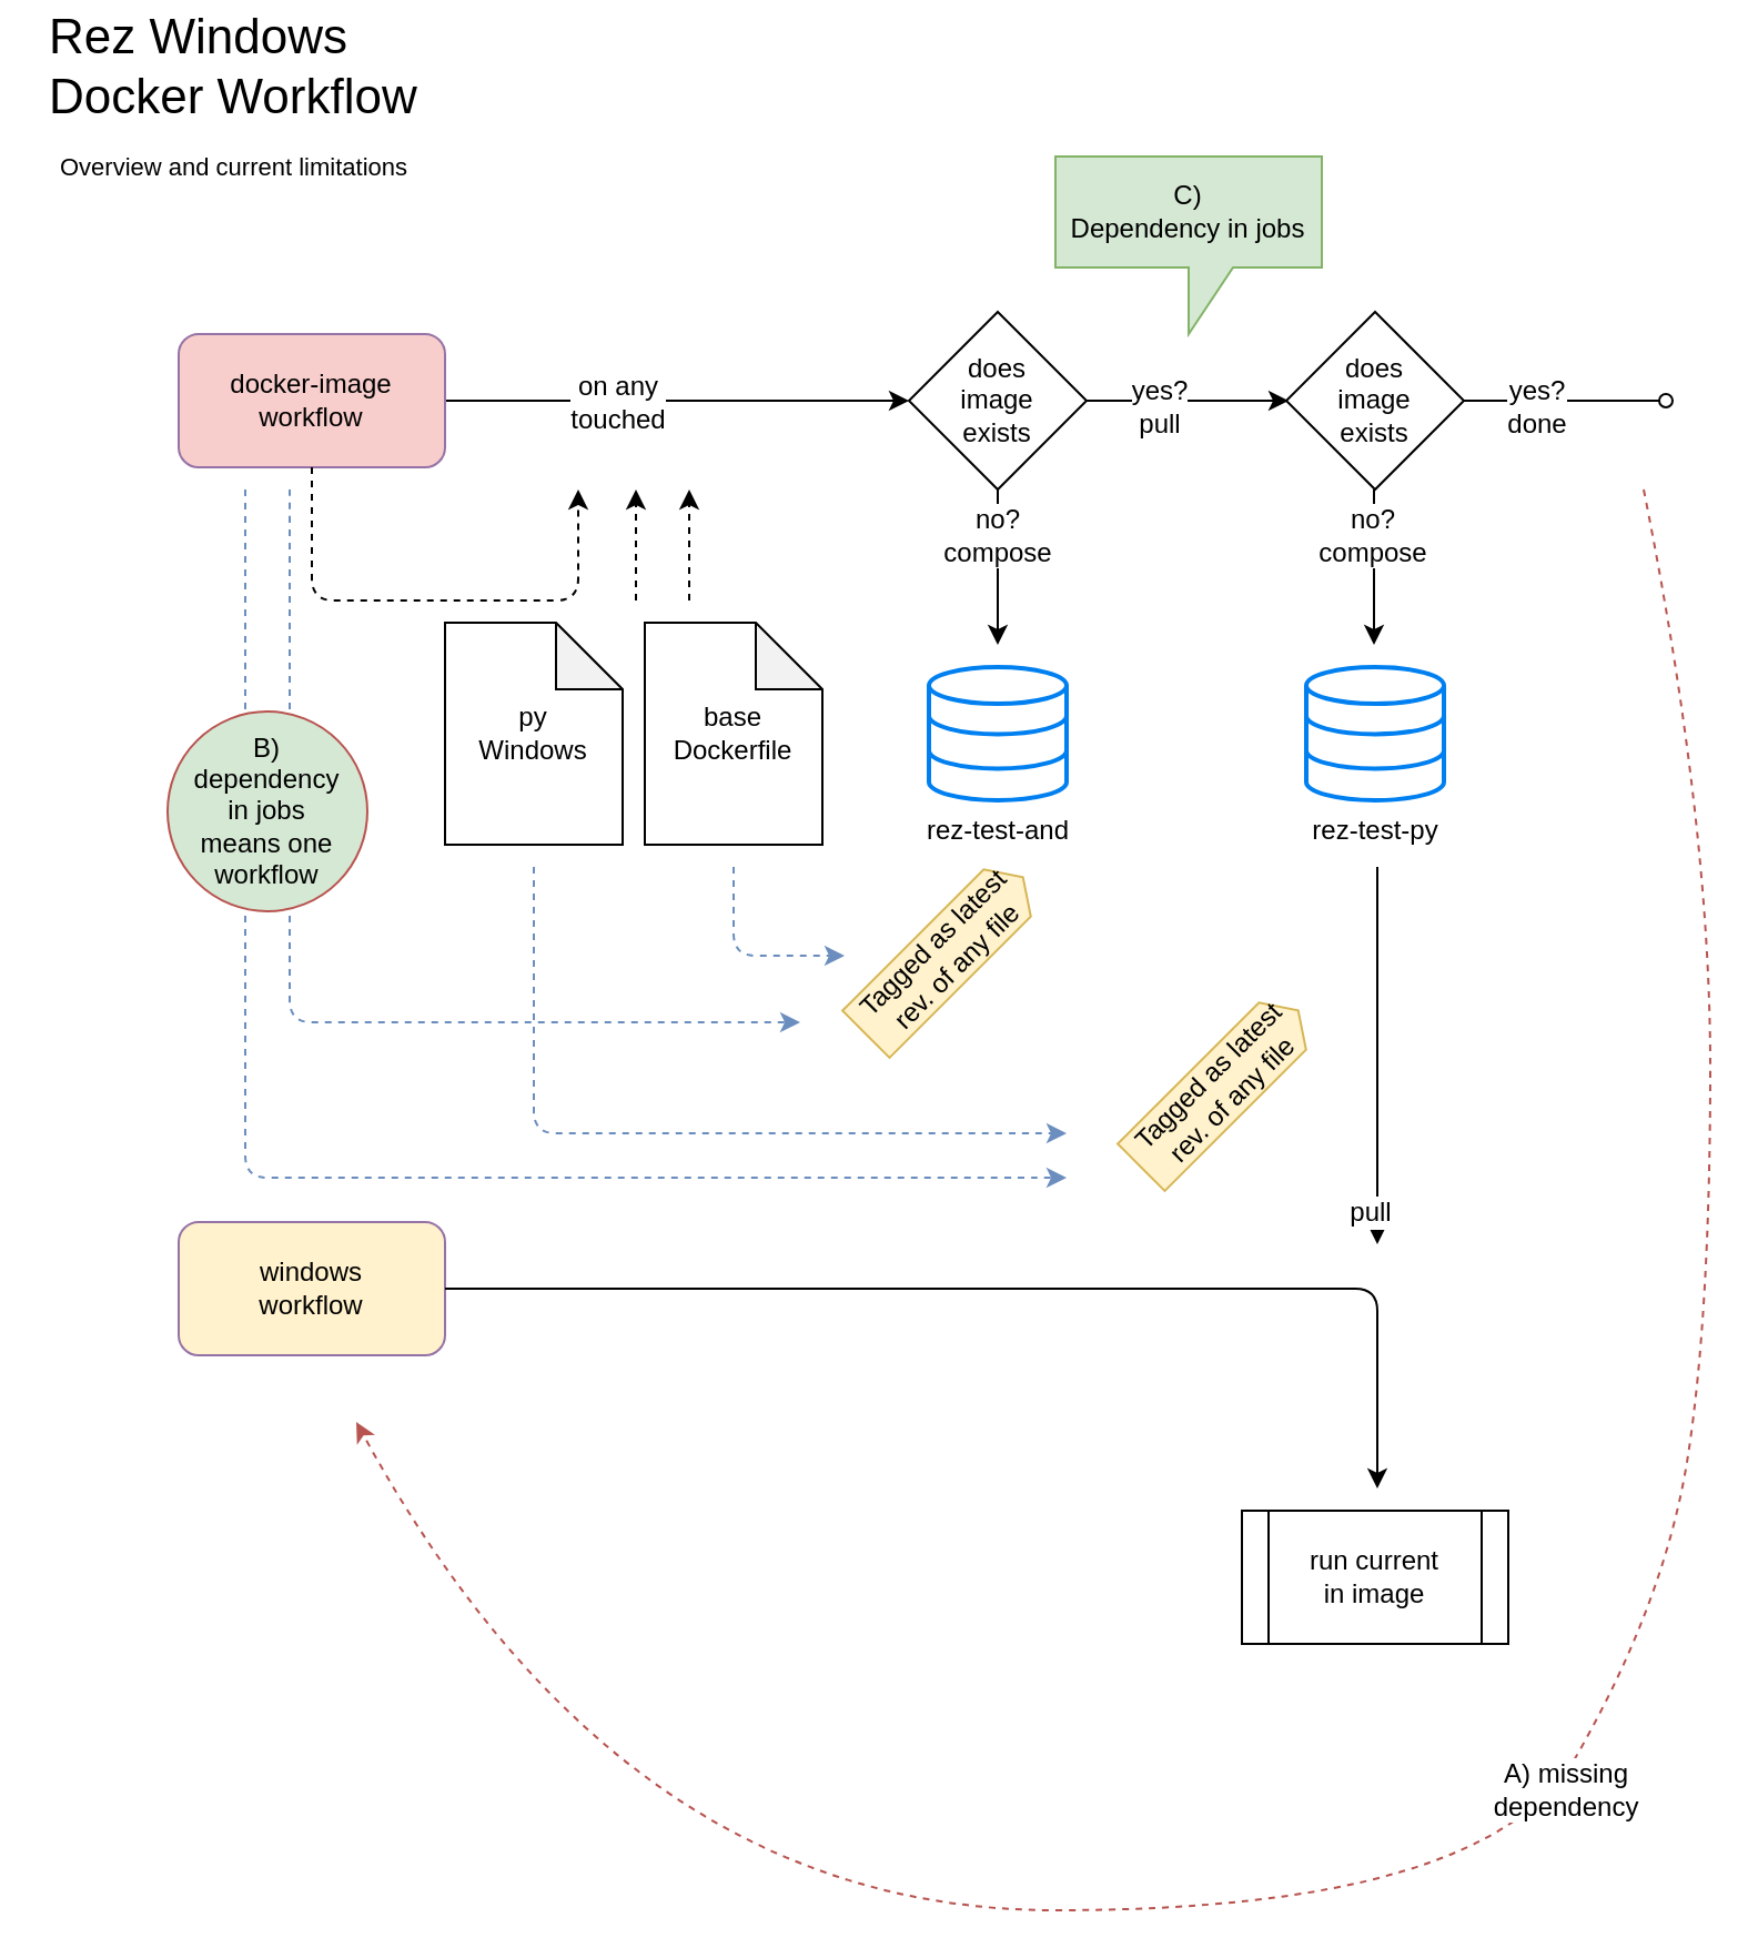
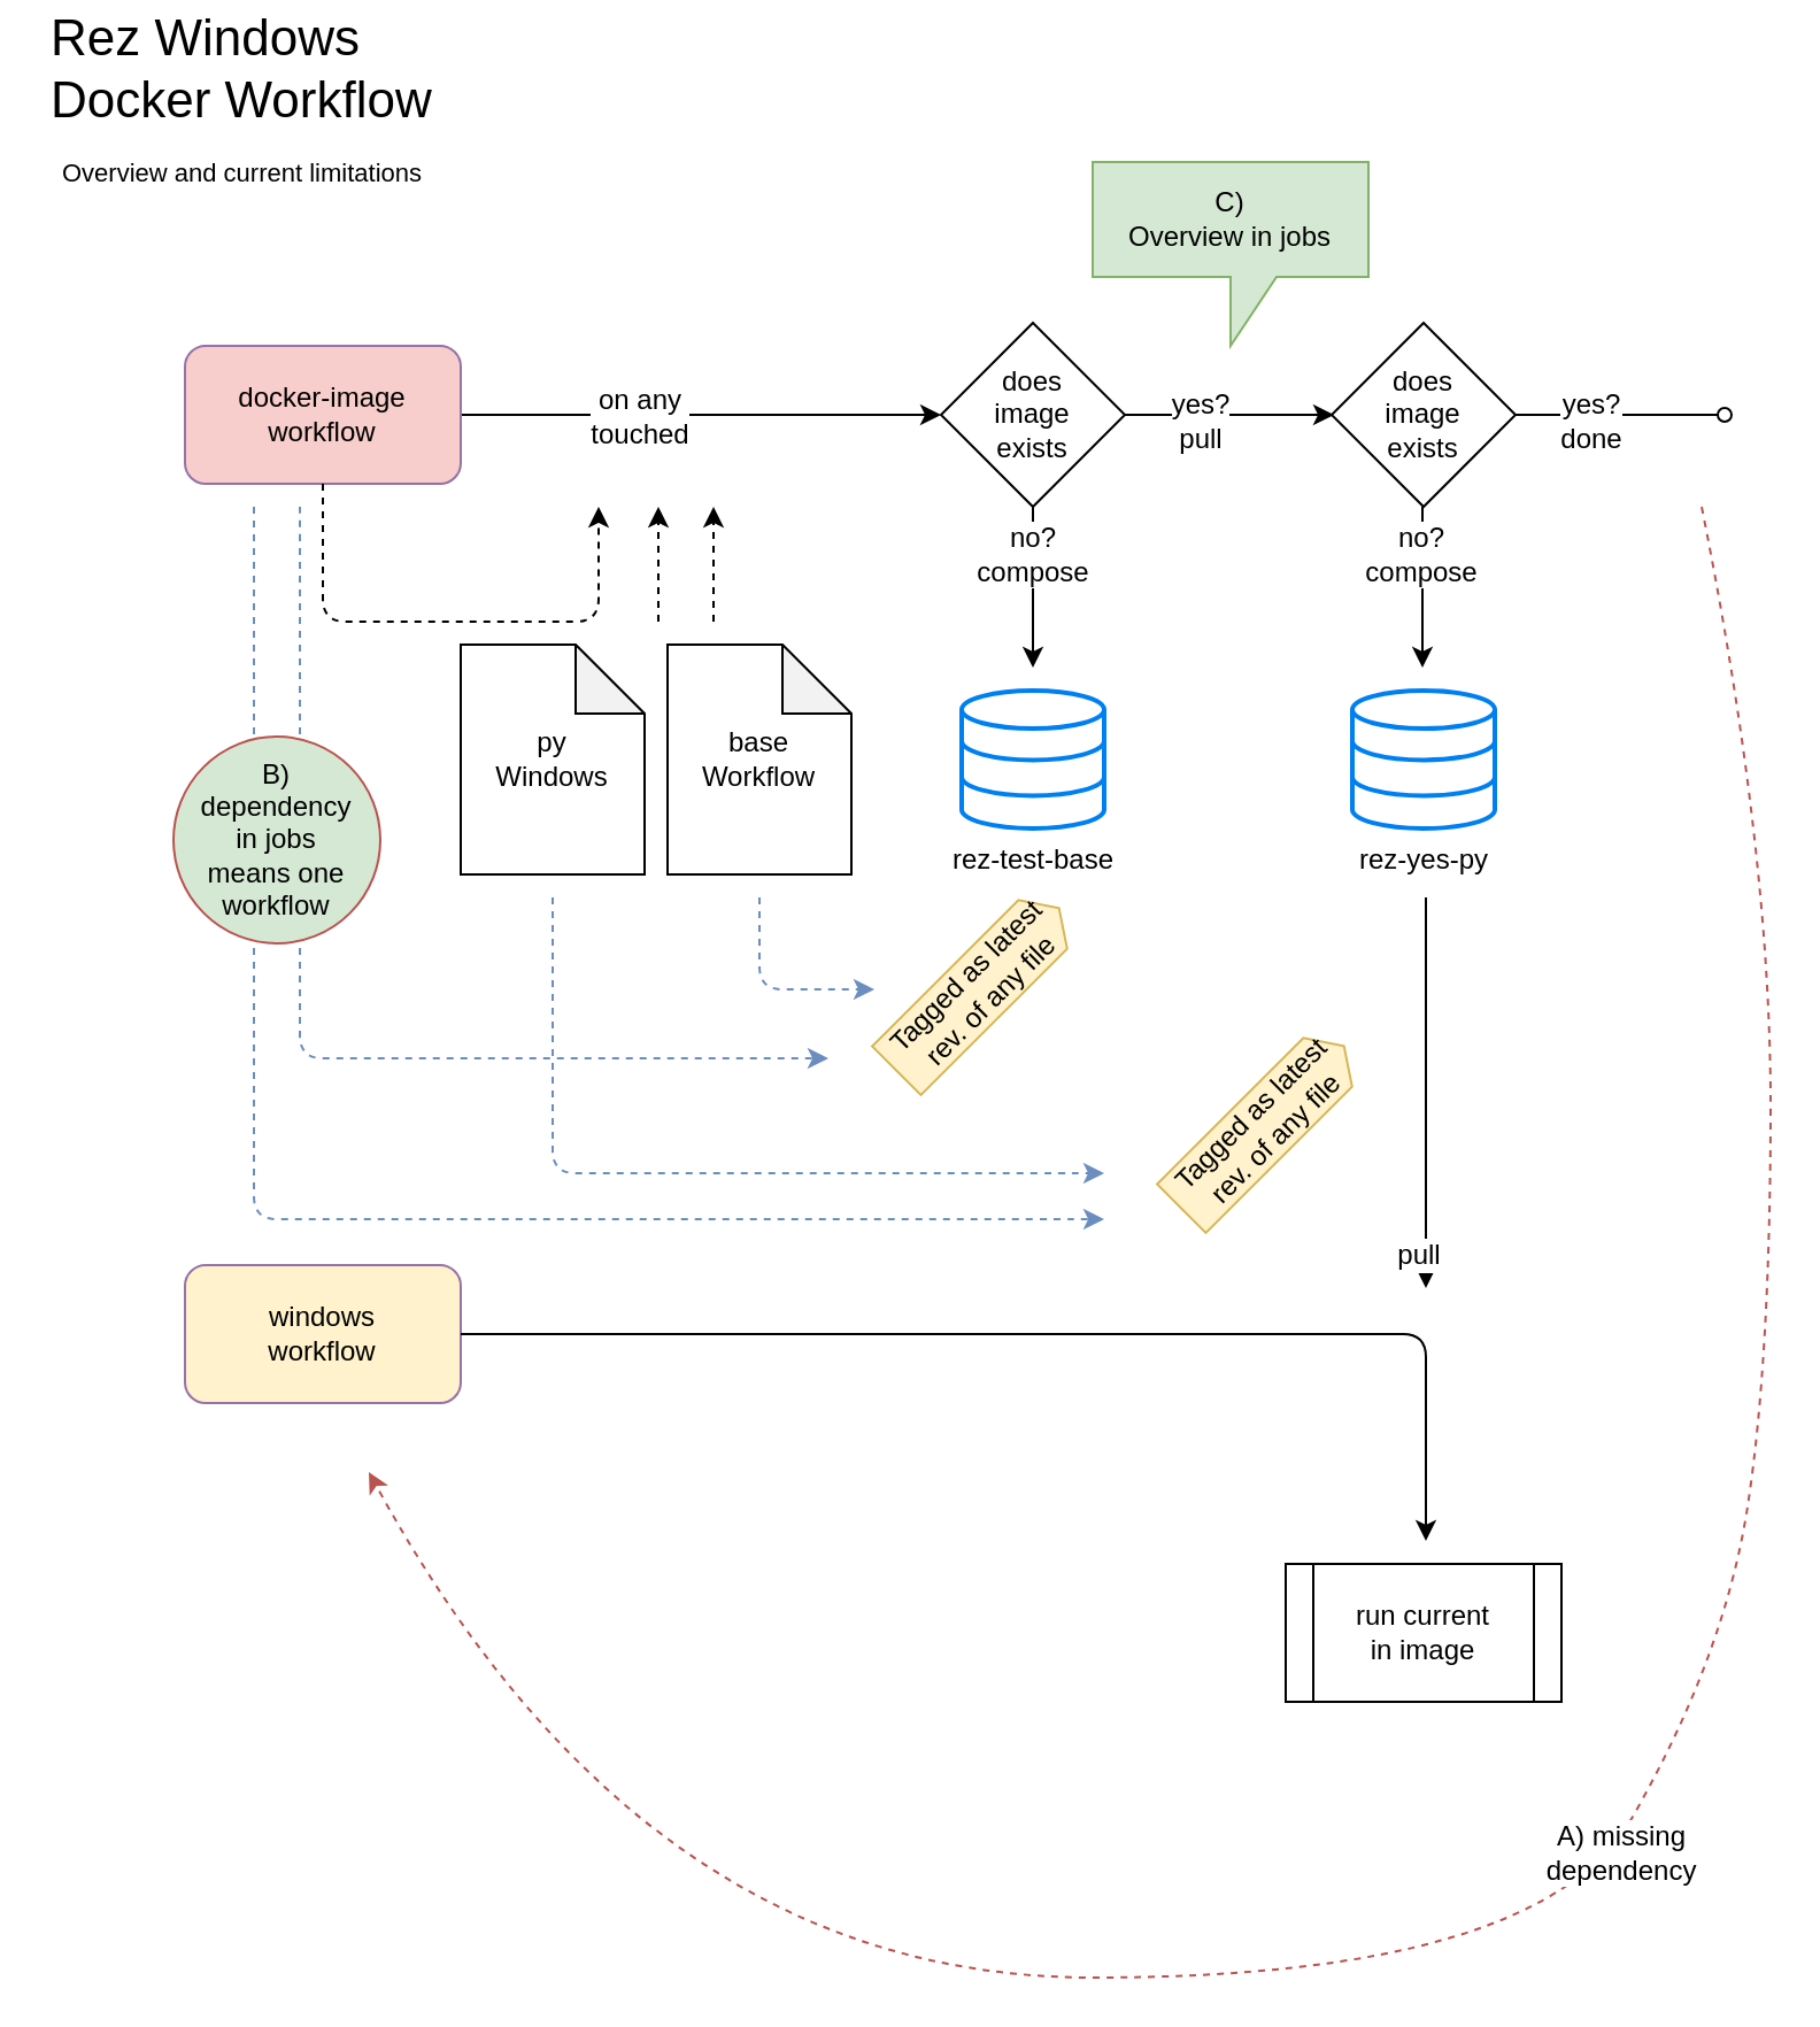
  <mxCell id="0" />
  <mxCell id="1" parent="0" />
  <mxCell id="2" style="edgeStyle=orthogonalEdgeStyle;rounded=0;orthogonalLoop=1;jettySize=auto;html=1;exitX=1;exitY=0.5;exitDx=0;exitDy=0;entryX=0;entryY=0.5;entryDx=0;entryDy=0;" parent="1" source="4" target="8" edge="1"><mxGeometry relative="1" as="geometry" /></mxCell>
  <mxCell id="3" value="on any &lt;br&gt;touched" style="text;html=1;resizable=0;points=[];align=center;verticalAlign=middle;labelBackgroundColor=#ffffff;" parent="2" vertex="1" connectable="0"><mxGeometry x="-0.267" relative="1" as="geometry"><mxPoint as="offset" /></mxGeometry></mxCell>
  <mxCell id="4" value="docker-image&lt;br&gt;workflow" style="rounded=1;whiteSpace=wrap;html=1;fillColor=#f8cecc;strokeColor=#9673a6;" parent="1" vertex="1"><mxGeometry x="80" y="150" width="120" height="60" as="geometry" /></mxCell>
  <mxCell id="5" value="windows&lt;br&gt;workflow" style="rounded=1;whiteSpace=wrap;html=1;fillColor=#fff2cc;strokeColor=#9673a6;" parent="1" vertex="1"><mxGeometry x="80" y="550" width="120" height="60" as="geometry" /></mxCell>
  <mxCell id="6" style="edgeStyle=orthogonalEdgeStyle;rounded=0;orthogonalLoop=1;jettySize=auto;html=1;exitX=1;exitY=0.5;exitDx=0;exitDy=0;" parent="1" source="8" edge="1"><mxGeometry relative="1" as="geometry"><mxPoint x="580" y="180" as="targetPoint" /></mxGeometry></mxCell>
  <mxCell id="7" value="yes?&lt;br&gt;pull" style="text;html=1;resizable=0;points=[];align=center;verticalAlign=middle;labelBackgroundColor=#ffffff;" parent="6" vertex="1" connectable="0"><mxGeometry x="-0.297" y="-2" relative="1" as="geometry"><mxPoint as="offset" /></mxGeometry></mxCell>
  <mxCell id="8" value="does&lt;br&gt;image&lt;br&gt;exists" style="rhombus;whiteSpace=wrap;html=1;" parent="1" vertex="1"><mxGeometry x="409" y="140" width="80" height="80" as="geometry" /></mxCell>
- <mxCell id="9" value="base&lt;br&gt;Dockerfile" style="shape=note;whiteSpace=wrap;html=1;backgroundOutline=1;darkOpacity=0.05;" parent="1" vertex="1"><mxGeometry x="290" y="280" width="80" height="100" as="geometry" /></mxCell>
+ <mxCell id="9" value="base&lt;br&gt;Workflow" style="shape=note;whiteSpace=wrap;html=1;backgroundOutline=1;darkOpacity=0.05;" parent="1" vertex="1"><mxGeometry x="290" y="280" width="80" height="100" as="geometry" /></mxCell>
  <mxCell id="10" value="py&lt;br&gt;Windows" style="shape=note;whiteSpace=wrap;html=1;backgroundOutline=1;darkOpacity=0.05;" parent="1" vertex="1"><mxGeometry x="200" y="280" width="80" height="100" as="geometry" /></mxCell>
  <mxCell id="11" value="" style="edgeStyle=elbowEdgeStyle;elbow=vertical;endArrow=classic;html=1;dashed=1;exitX=0.5;exitY=1;exitDx=0;exitDy=0;" parent="1" source="4" edge="1"><mxGeometry width="50" height="50" relative="1" as="geometry"><mxPoint x="170" y="210" as="sourcePoint" /><mxPoint x="260" y="220" as="targetPoint" /><Array as="points"><mxPoint x="220" y="270" /><mxPoint x="240" y="100" /></Array></mxGeometry></mxCell>
  <mxCell id="12" value="" style="endArrow=classic;html=1;dashed=1;" parent="1" edge="1"><mxGeometry width="50" height="50" relative="1" as="geometry"><mxPoint x="286" y="270" as="sourcePoint" /><mxPoint x="286" y="220" as="targetPoint" /></mxGeometry></mxCell>
  <mxCell id="13" value="" style="endArrow=classic;html=1;dashed=1;" parent="1" edge="1"><mxGeometry width="50" height="50" relative="1" as="geometry"><mxPoint x="310" y="270" as="sourcePoint" /><mxPoint x="310" y="220" as="targetPoint" /></mxGeometry></mxCell>
- <mxCell id="14" value="rez-test-and" style="html=1;verticalLabelPosition=bottom;align=center;labelBackgroundColor=#ffffff;verticalAlign=top;strokeWidth=2;strokeColor=#0080F0;shadow=0;dashed=0;shape=mxgraph.ios7.icons.data;" parent="1" vertex="1"><mxGeometry x="418" y="300" width="62" height="60" as="geometry" /></mxCell>
- <mxCell id="15" value="rez-test-py" style="html=1;verticalLabelPosition=bottom;align=center;labelBackgroundColor=#ffffff;verticalAlign=top;strokeWidth=2;strokeColor=#0080F0;shadow=0;dashed=0;shape=mxgraph.ios7.icons.data;" parent="1" vertex="1"><mxGeometry x="588" y="300" width="62" height="60" as="geometry" /></mxCell>
+ <mxCell id="14" value="rez-test-base" style="html=1;verticalLabelPosition=bottom;align=center;labelBackgroundColor=#ffffff;verticalAlign=top;strokeWidth=2;strokeColor=#0080F0;shadow=0;dashed=0;shape=mxgraph.ios7.icons.data;" parent="1" vertex="1"><mxGeometry x="418" y="300" width="62" height="60" as="geometry" /></mxCell>
+ <mxCell id="15" value="rez-yes-py" style="html=1;verticalLabelPosition=bottom;align=center;labelBackgroundColor=#ffffff;verticalAlign=top;strokeWidth=2;strokeColor=#0080F0;shadow=0;dashed=0;shape=mxgraph.ios7.icons.data;" parent="1" vertex="1"><mxGeometry x="588" y="300" width="62" height="60" as="geometry" /></mxCell>
  <mxCell id="16" style="edgeStyle=orthogonalEdgeStyle;rounded=0;orthogonalLoop=1;jettySize=auto;html=1;exitX=1;exitY=0.5;exitDx=0;exitDy=0;endArrow=oval;endFill=0;" parent="1" source="18" edge="1"><mxGeometry relative="1" as="geometry"><mxPoint x="750" y="180" as="targetPoint" /></mxGeometry></mxCell>
  <mxCell id="17" value="yes?&lt;br&gt;done" style="text;html=1;resizable=0;points=[];align=center;verticalAlign=middle;labelBackgroundColor=#ffffff;" parent="16" vertex="1" connectable="0"><mxGeometry x="-0.297" y="-2" relative="1" as="geometry"><mxPoint as="offset" /></mxGeometry></mxCell>
  <mxCell id="18" value="does&lt;br&gt;image&lt;br&gt;exists" style="rhombus;whiteSpace=wrap;html=1;" parent="1" vertex="1"><mxGeometry x="579" y="140" width="80" height="80" as="geometry" /></mxCell>
  <mxCell id="19" value="" style="endArrow=classic;html=1;exitX=0.5;exitY=1;exitDx=0;exitDy=0;" parent="1" source="8" edge="1"><mxGeometry width="50" height="50" relative="1" as="geometry"><mxPoint x="80" y="520" as="sourcePoint" /><mxPoint x="449" y="290" as="targetPoint" /></mxGeometry></mxCell>
  <mxCell id="20" value="no?&lt;br&gt;compose" style="text;html=1;resizable=0;points=[];align=center;verticalAlign=middle;labelBackgroundColor=#ffffff;" parent="19" vertex="1" connectable="0"><mxGeometry x="-0.44" y="-1" relative="1" as="geometry"><mxPoint as="offset" /></mxGeometry></mxCell>
  <mxCell id="21" value="" style="endArrow=classic;html=1;exitX=0.5;exitY=1;exitDx=0;exitDy=0;" parent="1" edge="1"><mxGeometry width="50" height="50" relative="1" as="geometry"><mxPoint x="618.5" y="220" as="sourcePoint" /><mxPoint x="618.5" y="290" as="targetPoint" /></mxGeometry></mxCell>
  <mxCell id="22" value="no?&lt;br&gt;compose" style="text;html=1;resizable=0;points=[];align=center;verticalAlign=middle;labelBackgroundColor=#ffffff;" parent="21" vertex="1" connectable="0"><mxGeometry x="-0.44" y="-1" relative="1" as="geometry"><mxPoint as="offset" /></mxGeometry></mxCell>
  <mxCell id="23" value="" style="curved=1;endArrow=classic;html=1;dashed=1;fillColor=#f8cecc;strokeColor=#b85450;" parent="1" edge="1"><mxGeometry width="50" height="50" relative="1" as="geometry"><mxPoint x="740" y="220" as="sourcePoint" /><mxPoint x="160" y="640" as="targetPoint" /><Array as="points"><mxPoint x="770" y="370" /><mxPoint x="770" y="590" /><mxPoint x="750" y="720" /><mxPoint x="670" y="860" /><mxPoint x="280" y="860" /></Array></mxGeometry></mxCell>
  <mxCell id="24" value="A) missing&lt;br&gt;dependency" style="text;html=1;resizable=0;points=[];align=center;verticalAlign=middle;labelBackgroundColor=#ffffff;" parent="23" vertex="1" connectable="0"><mxGeometry x="-0.08" y="3" relative="1" as="geometry"><mxPoint as="offset" /></mxGeometry></mxCell>
  <mxCell id="25" value="" style="endArrow=classic;html=1;" parent="1" edge="1"><mxGeometry width="50" height="50" relative="1" as="geometry"><mxPoint x="620" y="390" as="sourcePoint" /><mxPoint x="620" y="560" as="targetPoint" /></mxGeometry></mxCell>
  <mxCell id="26" value="pull" style="text;html=1;resizable=0;points=[];align=center;verticalAlign=middle;labelBackgroundColor=#ffffff;" parent="25" vertex="1" connectable="0"><mxGeometry x="0.236" y="-4" relative="1" as="geometry"><mxPoint y="50" as="offset" /></mxGeometry></mxCell>
  <mxCell id="27" value="" style="edgeStyle=segmentEdgeStyle;endArrow=classic;html=1;exitX=1;exitY=0.5;exitDx=0;exitDy=0;" parent="1" source="5" edge="1"><mxGeometry width="50" height="50" relative="1" as="geometry"><mxPoint x="270" y="700" as="sourcePoint" /><mxPoint x="620" y="670" as="targetPoint" /><Array as="points"><mxPoint x="620" y="580" /><mxPoint x="620" y="650" /></Array></mxGeometry></mxCell>
  <mxCell id="28" value="Tagged as latest&lt;br&gt;rev. of any file" style="html=1;shadow=0;dashed=0;align=center;verticalAlign=middle;shape=mxgraph.arrows2.arrow;dy=0;dx=10;notch=0;flipH=0;rotation=-45;fillColor=#fff2cc;strokeColor=#d6b656;" parent="1" vertex="1"><mxGeometry x="499" y="475" width="100" height="30" as="geometry" /></mxCell>
  <mxCell id="29" value="" style="edgeStyle=segmentEdgeStyle;endArrow=classic;html=1;fillColor=#dae8fc;strokeColor=#6c8ebf;dashed=1;" parent="1" edge="1"><mxGeometry width="50" height="50" relative="1" as="geometry"><mxPoint x="240" y="390" as="sourcePoint" /><mxPoint x="480" y="510" as="targetPoint" /><Array as="points"><mxPoint x="240" y="510" /><mxPoint x="460" y="510" /></Array></mxGeometry></mxCell>
  <mxCell id="30" value="" style="edgeStyle=segmentEdgeStyle;endArrow=classic;html=1;fillColor=#dae8fc;strokeColor=#6c8ebf;dashed=1;" parent="1" edge="1"><mxGeometry width="50" height="50" relative="1" as="geometry"><mxPoint x="110" y="220" as="sourcePoint" /><mxPoint x="480" y="530" as="targetPoint" /><Array as="points"><mxPoint x="110" y="530" /><mxPoint x="460" y="530" /></Array></mxGeometry></mxCell>
  <mxCell id="31" value="run current&lt;br&gt;in image" style="shape=process;whiteSpace=wrap;html=1;backgroundOutline=1;" parent="1" vertex="1"><mxGeometry x="559" y="680" width="120" height="60" as="geometry" /></mxCell>
  <mxCell id="32" value="Tagged as latest&lt;br&gt;rev. of any file" style="html=1;shadow=0;dashed=0;align=center;verticalAlign=middle;shape=mxgraph.arrows2.arrow;dy=0;dx=10;notch=0;flipH=0;rotation=-45;fillColor=#fff2cc;strokeColor=#d6b656;" parent="1" vertex="1"><mxGeometry x="375" y="415" width="100" height="30" as="geometry" /></mxCell>
  <mxCell id="33" value="" style="edgeStyle=segmentEdgeStyle;endArrow=classic;html=1;fillColor=#dae8fc;strokeColor=#6c8ebf;dashed=1;" parent="1" edge="1"><mxGeometry width="50" height="50" relative="1" as="geometry"><mxPoint x="330" y="390" as="sourcePoint" /><mxPoint x="380" y="430" as="targetPoint" /><Array as="points"><mxPoint x="330" y="430" /></Array></mxGeometry></mxCell>
  <mxCell id="34" value="" style="edgeStyle=segmentEdgeStyle;endArrow=classic;html=1;fillColor=#dae8fc;strokeColor=#6c8ebf;dashed=1;" parent="1" edge="1"><mxGeometry width="50" height="50" relative="1" as="geometry"><mxPoint x="130" y="220" as="sourcePoint" /><mxPoint x="360" y="460" as="targetPoint" /><Array as="points"><mxPoint x="130" y="225" /><mxPoint x="130" y="460" /></Array></mxGeometry></mxCell>
  <mxCell id="35" value="B)&lt;br&gt;dependency&lt;br&gt;in jobs&lt;br&gt;means one&lt;br&gt;workflow" style="ellipse;whiteSpace=wrap;html=1;aspect=fixed;fillColor=#d5e8d4;strokeColor=#b85450;" parent="1" vertex="1"><mxGeometry x="75" y="320" width="90" height="90" as="geometry" /></mxCell>
- <mxCell id="36" value="C)&lt;br&gt;Dependency in jobs" style="shape=callout;whiteSpace=wrap;html=1;perimeter=calloutPerimeter;fillColor=#d5e8d4;strokeColor=#82b366;" parent="1" vertex="1"><mxGeometry x="475" y="70" width="120" height="80" as="geometry" /></mxCell>
+ <mxCell id="36" value="C)&lt;br&gt;Overview in jobs" style="shape=callout;whiteSpace=wrap;html=1;perimeter=calloutPerimeter;fillColor=#d5e8d4;strokeColor=#82b366;" parent="1" vertex="1"><mxGeometry x="475" y="70" width="120" height="80" as="geometry" /></mxCell>
  <mxCell id="37" value="Rez Windows Docker Workflow" style="text;html=1;strokeColor=none;fillColor=none;align=left;verticalAlign=middle;whiteSpace=wrap;rounded=0;fontSize=22;" vertex="1" parent="1"><mxGeometry x="20" y="20" width="210" height="20" as="geometry" /></mxCell>
  <mxCell id="38" value="Overview and current limitations" style="text;html=1;strokeColor=none;fillColor=none;align=left;verticalAlign=middle;whiteSpace=wrap;rounded=0;fontSize=11;" vertex="1" parent="1"><mxGeometry x="25" y="65" width="210" height="20" as="geometry" /></mxCell>
